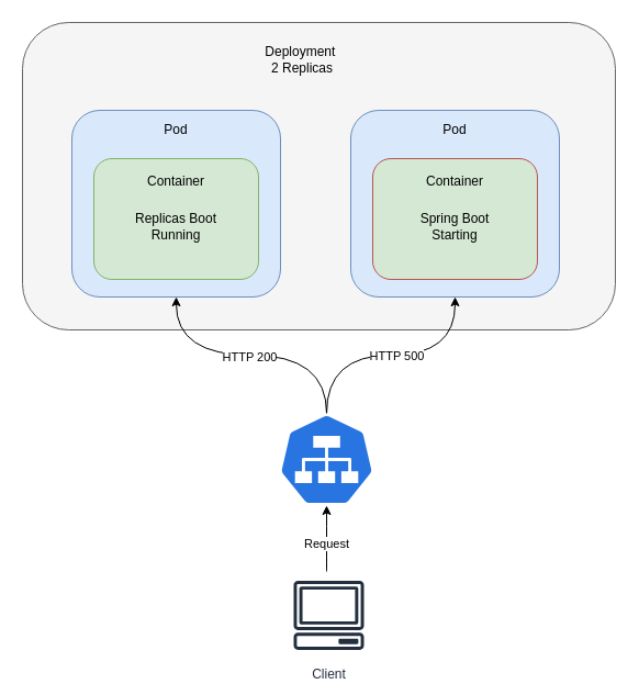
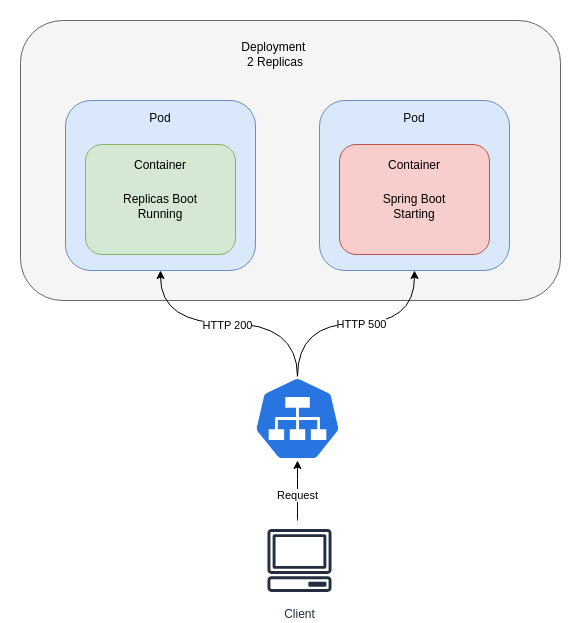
  <mxCell id="0" />
  <mxCell id="1" parent="0" />
  <mxCell id="2" value="" style="rounded=1;whiteSpace=wrap;html=1;fillColor=#f5f5f5;fontColor=#333333;strokeColor=#666666;" parent="1" vertex="1"><mxGeometry x="20" y="20" width="540" height="280" as="geometry" /></mxCell>
  <mxCell id="3" value="Deployment&amp;nbsp;&lt;br&gt;2 Replicas" style="text;html=1;strokeColor=none;fillColor=none;align=center;verticalAlign=middle;whiteSpace=wrap;rounded=0;" parent="1" vertex="1"><mxGeometry x="240" y="39" width="70" height="30" as="geometry" /></mxCell>
  <mxCell id="4" value="" style="rounded=1;whiteSpace=wrap;html=1;fillColor=#dae8fc;strokeColor=#6c8ebf;" parent="1" vertex="1"><mxGeometry x="65" y="100" width="190" height="170" as="geometry" /></mxCell>
  <mxCell id="5" value="Pod" style="text;html=1;strokeColor=none;fillColor=none;align=center;verticalAlign=middle;whiteSpace=wrap;rounded=0;" parent="1" vertex="1"><mxGeometry x="130" y="103" width="60" height="30" as="geometry" /></mxCell>
  <mxCell id="6" value="&lt;br&gt;Replicas Boot&lt;br&gt;Running" style="rounded=1;whiteSpace=wrap;html=1;fillColor=#d5e8d4;strokeColor=#82b366;" parent="1" vertex="1"><mxGeometry x="85" y="144" width="150" height="110" as="geometry" /></mxCell>
  <mxCell id="7" value="Container" style="text;html=1;strokeColor=none;fillColor=none;align=center;verticalAlign=middle;whiteSpace=wrap;rounded=0;" parent="1" vertex="1"><mxGeometry x="130" y="150" width="60" height="30" as="geometry" /></mxCell>
  <mxCell id="8" value="" style="rounded=1;whiteSpace=wrap;html=1;fillColor=#dae8fc;strokeColor=#6c8ebf;" parent="1" vertex="1"><mxGeometry x="319" y="100" width="190" height="170" as="geometry" /></mxCell>
  <mxCell id="9" value="Pod" style="text;html=1;strokeColor=none;fillColor=none;align=center;verticalAlign=middle;whiteSpace=wrap;rounded=0;" parent="1" vertex="1"><mxGeometry x="384" y="103" width="60" height="30" as="geometry" /></mxCell>
- <mxCell id="10" value="&lt;br&gt;Spring Boot&lt;br&gt;Starting" style="rounded=1;whiteSpace=wrap;html=1;fillColor=#d5e8d4;strokeColor=#b85450;" parent="1" vertex="1"><mxGeometry x="339" y="144" width="150" height="110" as="geometry" /></mxCell>
+ <mxCell id="10" value="&lt;br&gt;Spring Boot&lt;br&gt;Starting" style="rounded=1;whiteSpace=wrap;html=1;fillColor=#f8cecc;strokeColor=#b85450;" parent="1" vertex="1"><mxGeometry x="339" y="144" width="150" height="110" as="geometry" /></mxCell>
  <mxCell id="11" value="Container" style="text;html=1;strokeColor=none;fillColor=none;align=center;verticalAlign=middle;whiteSpace=wrap;rounded=0;" parent="1" vertex="1"><mxGeometry x="384" y="150" width="60" height="30" as="geometry" /></mxCell>
  <mxCell id="12" style="edgeStyle=orthogonalEdgeStyle;rounded=0;orthogonalLoop=1;jettySize=auto;html=1;curved=1;" parent="1" source="16" target="4" edge="1"><mxGeometry relative="1" as="geometry"><mxPoint x="290" y="370" as="sourcePoint" /></mxGeometry></mxCell>
  <mxCell id="13" value="HTTP 200" style="edgeLabel;html=1;align=center;verticalAlign=middle;resizable=0;points=[];" parent="12" vertex="1" connectable="0"><mxGeometry x="0.019" y="1" relative="1" as="geometry"><mxPoint as="offset" /></mxGeometry></mxCell>
  <mxCell id="14" style="edgeStyle=orthogonalEdgeStyle;curved=1;rounded=0;orthogonalLoop=1;jettySize=auto;html=1;exitX=0.5;exitY=0;exitDx=0;exitDy=0;exitPerimeter=0;" parent="1" source="16" target="8" edge="1"><mxGeometry relative="1" as="geometry"><mxPoint x="290" y="370" as="sourcePoint" /></mxGeometry></mxCell>
  <mxCell id="15" value="HTTP 500" style="edgeLabel;html=1;align=center;verticalAlign=middle;resizable=0;points=[];" parent="14" vertex="1" connectable="0"><mxGeometry x="0.039" y="1" relative="1" as="geometry"><mxPoint y="1" as="offset" /></mxGeometry></mxCell>
  <mxCell id="16" value="" style="sketch=0;html=1;dashed=0;whitespace=wrap;fillColor=#2875E2;strokeColor=#ffffff;points=[[0.005,0.63,0],[0.1,0.2,0],[0.9,0.2,0],[0.5,0,0],[0.995,0.63,0],[0.72,0.99,0],[0.5,1,0],[0.28,0.99,0]];shape=mxgraph.kubernetes.icon;prIcon=svc" parent="1" vertex="1"><mxGeometry x="249" y="376" width="96" height="84" as="geometry" /></mxCell>
  <mxCell id="17" value="Client" style="sketch=0;outlineConnect=0;fontColor=#232F3E;gradientColor=none;strokeColor=#232F3E;fillColor=#ffffff;dashed=0;verticalLabelPosition=bottom;verticalAlign=top;align=center;html=1;fontSize=12;fontStyle=0;aspect=fixed;shape=mxgraph.aws4.resourceIcon;resIcon=mxgraph.aws4.client;" parent="1" vertex="1"><mxGeometry x="259" y="520" width="80" height="80" as="geometry" /></mxCell>
  <mxCell id="18" value="" style="endArrow=classic;html=1;rounded=0;curved=1;entryX=0.5;entryY=1;entryDx=0;entryDy=0;entryPerimeter=0;" parent="1" target="16" edge="1"><mxGeometry width="50" height="50" relative="1" as="geometry"><mxPoint x="297" y="520" as="sourcePoint" /><mxPoint x="335" y="490" as="targetPoint" /></mxGeometry></mxCell>
  <mxCell id="19" value="Request" style="edgeLabel;html=1;align=center;verticalAlign=middle;resizable=0;points=[];" parent="18" vertex="1" connectable="0"><mxGeometry x="-0.122" y="1" relative="1" as="geometry"><mxPoint as="offset" /></mxGeometry></mxCell>
